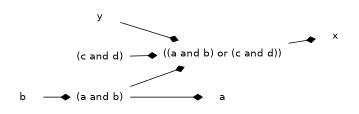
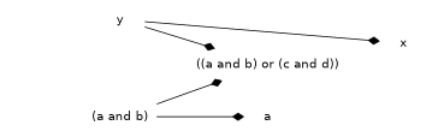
  digraph {
    fontname="DejaVu Sans"
    rankdir=LR
    node [fontname="DejaVu Sans" shape=plaintext]
    edge [arrowhead=diamond fontname="DejaVu Sans"]
    n1 [label="(a and b)"]
    n2 [label="((a and b) or (c and d))"]
    n3 [label=a]
    n4 [label=x]
-   n5 [label="(c and d)"]
    n6 [label=y]
-   n7 [label=b]
    n1 -> n2
    n1 -> n3
-   n2 -> n4
-   n5 -> n2
+   n6 -> n4
    n6 -> n2
-   n7 -> n1
  }
